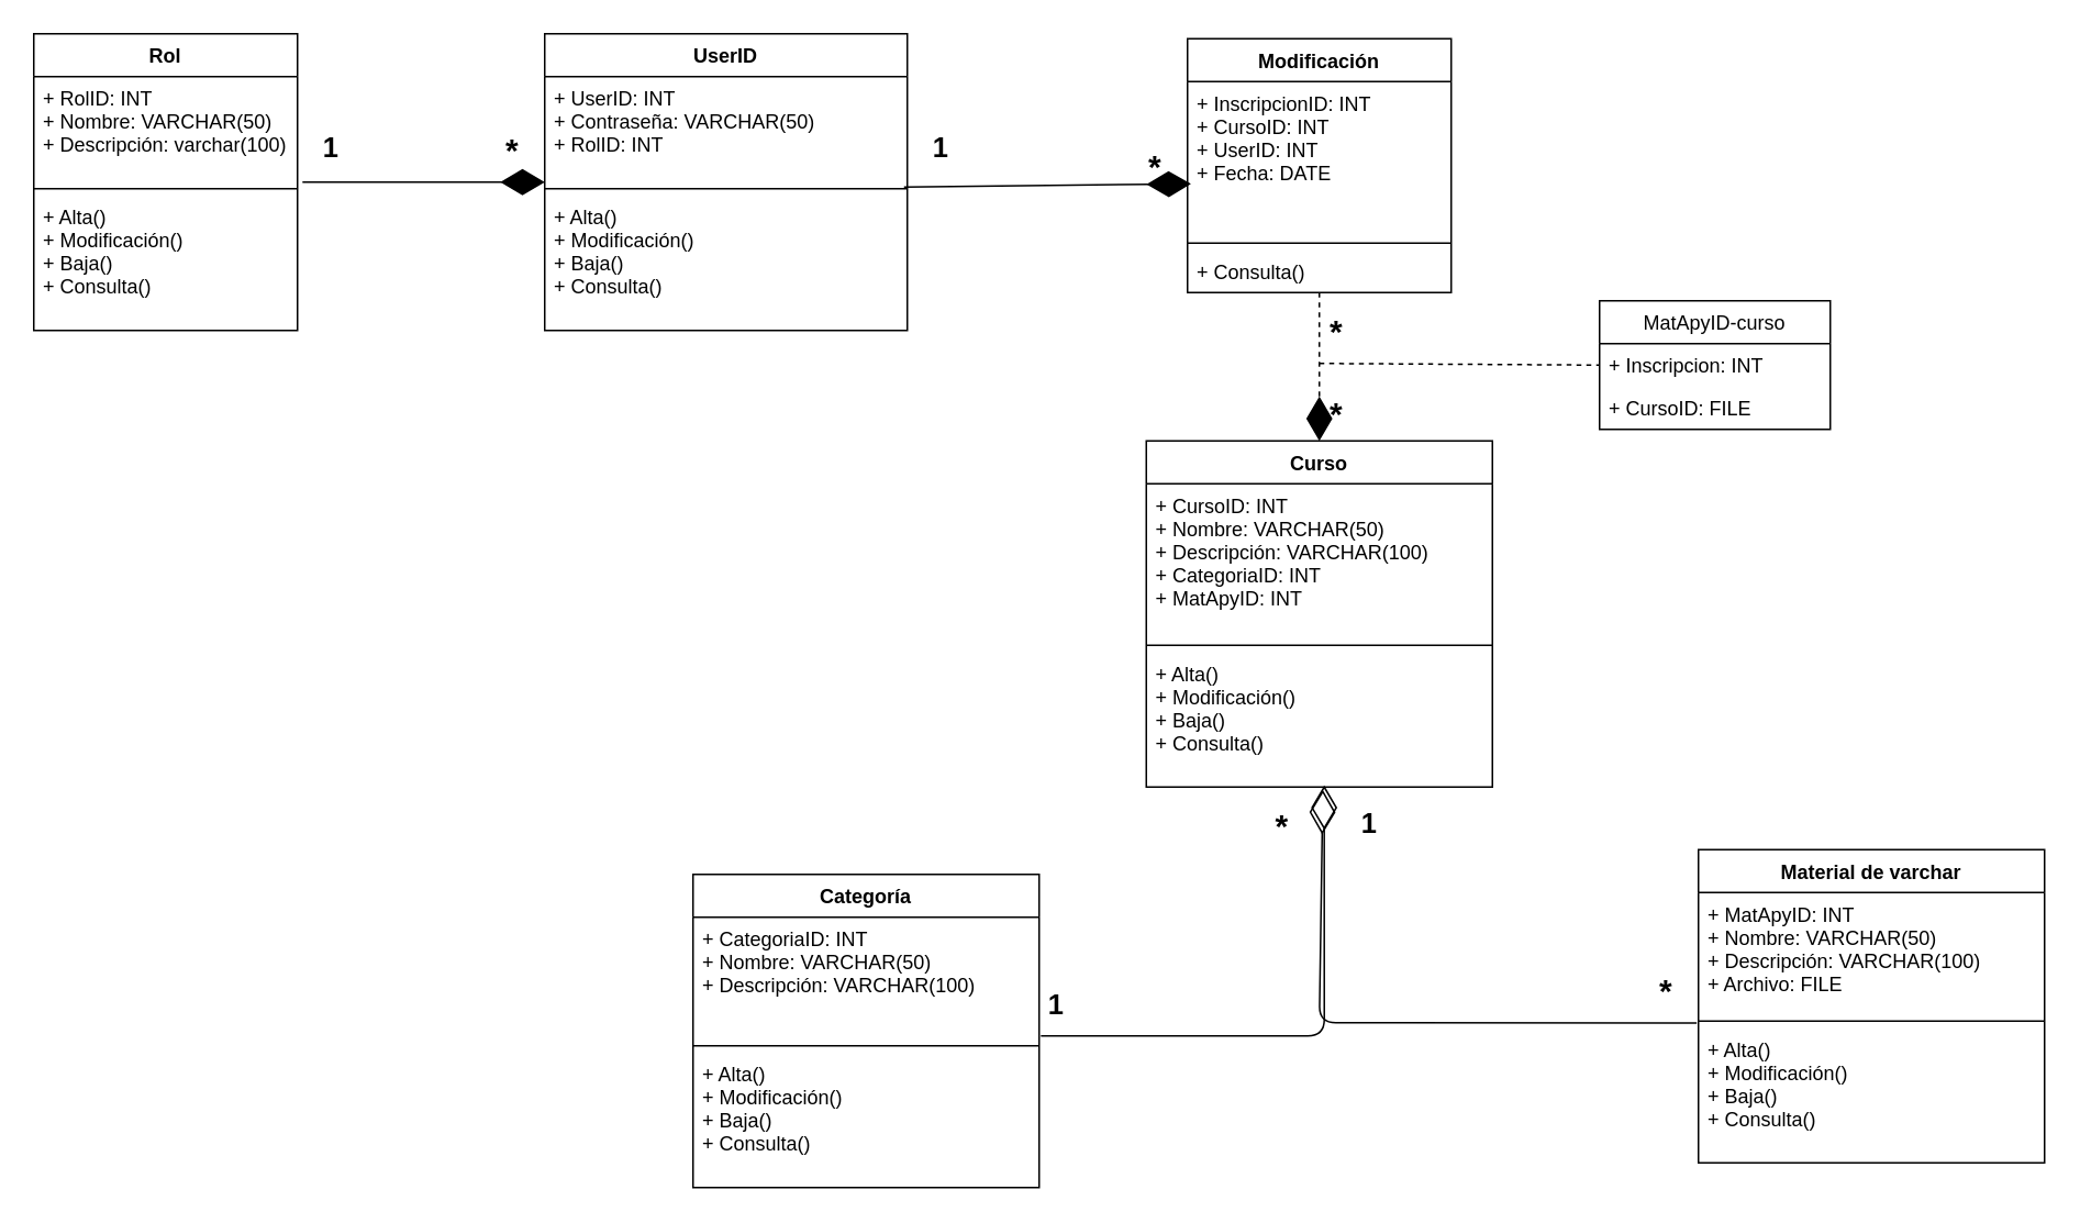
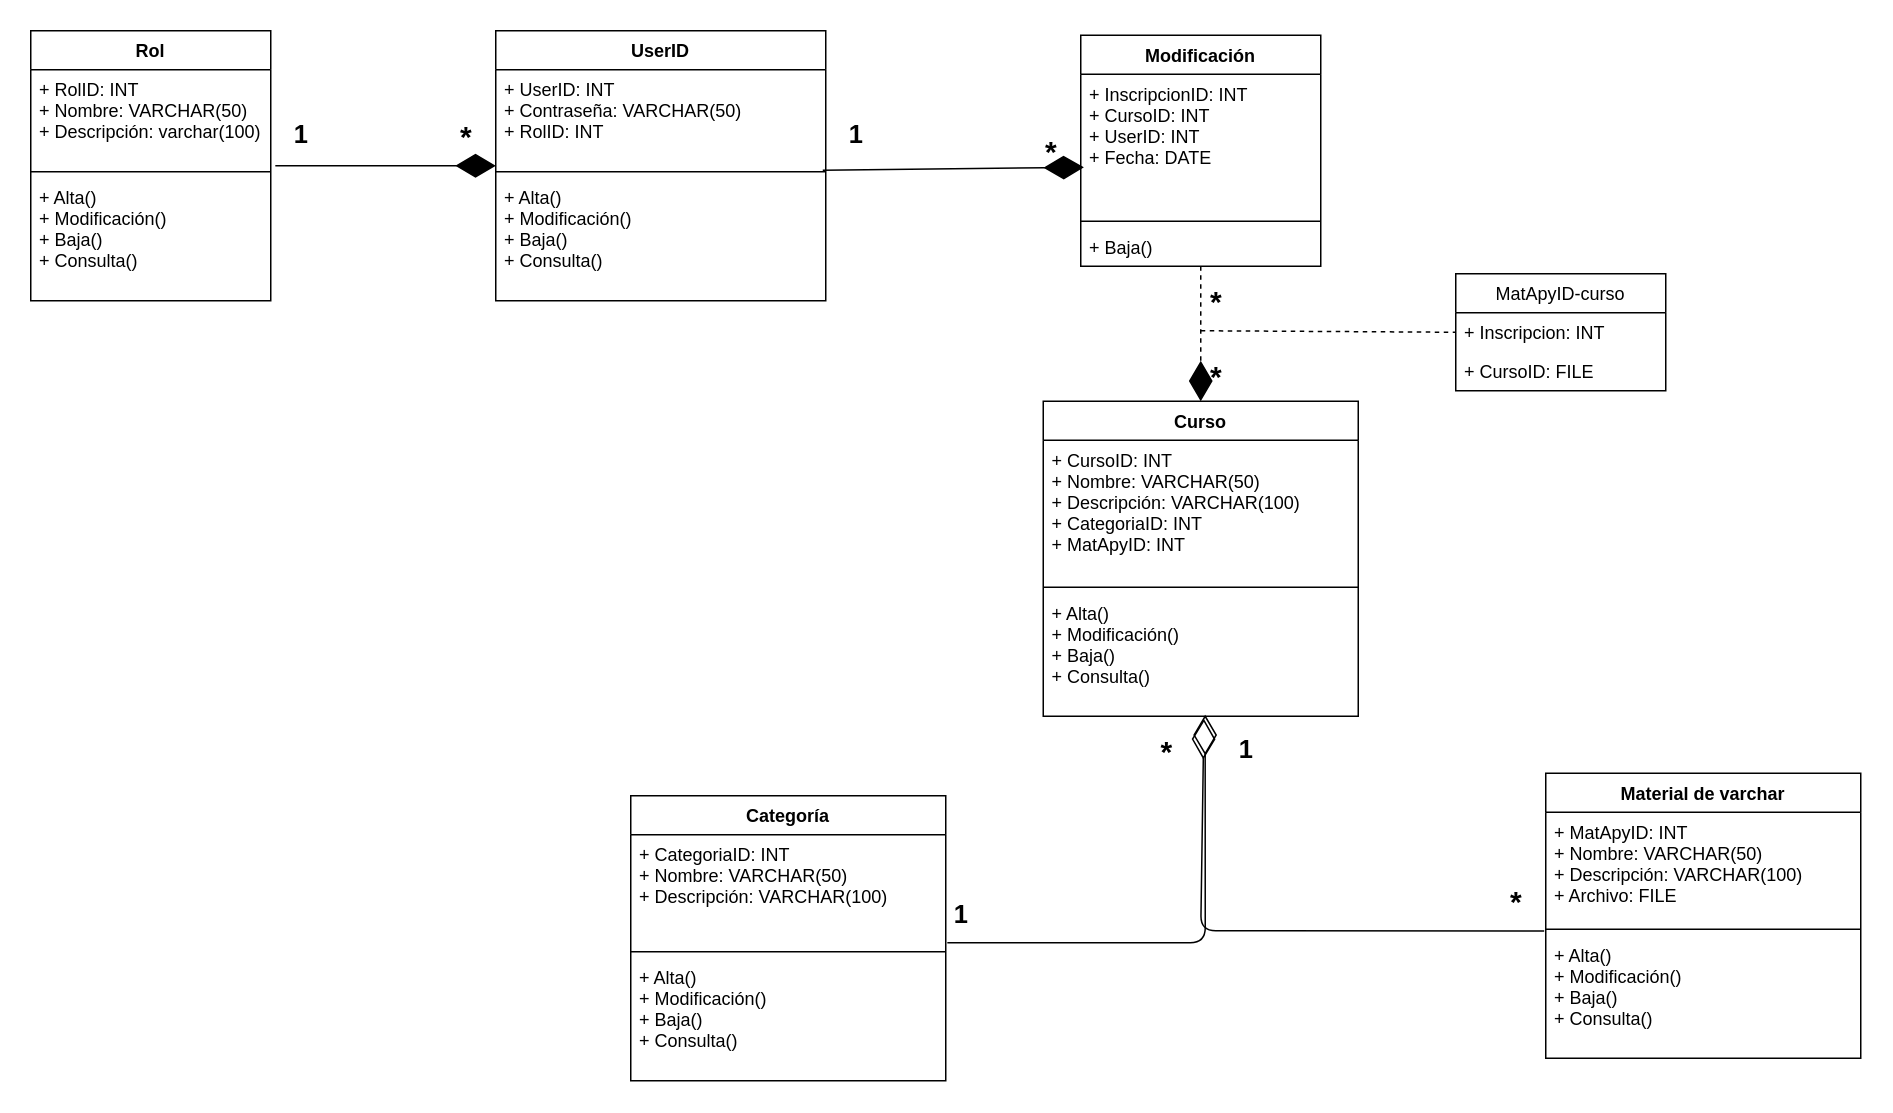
  <mxCell id="0" />
  <mxCell id="1" parent="0" />
  <mxCell id="2" value="Rol" style="swimlane;fontStyle=1;align=center;verticalAlign=top;childLayout=stackLayout;horizontal=1;startSize=26;horizontalStack=0;resizeParent=1;resizeParentMax=0;resizeLast=0;collapsible=1;marginBottom=0;" parent="1" vertex="1"><mxGeometry x="20" y="20" width="160" height="180" as="geometry" /></mxCell>
  <mxCell id="3" value="+ RolID: INT&#10;+ Nombre: VARCHAR(50)&#10;+ Descripción: varchar(100)&#10;&#10;" style="text;strokeColor=none;fillColor=none;align=left;verticalAlign=top;spacingLeft=4;spacingRight=4;overflow=hidden;rotatable=0;points=[[0,0.5],[1,0.5]];portConstraint=eastwest;" parent="2" vertex="1"><mxGeometry y="26" width="160" height="64" as="geometry" /></mxCell>
  <mxCell id="4" value="" style="line;strokeWidth=1;fillColor=none;align=left;verticalAlign=middle;spacingTop=-1;spacingLeft=3;spacingRight=3;rotatable=0;labelPosition=right;points=[];portConstraint=eastwest;" parent="2" vertex="1"><mxGeometry y="90" width="160" height="8" as="geometry" /></mxCell>
  <mxCell id="5" value="+ Alta()&#10;+ Modificación()&#10;+ Baja()&#10;+ Consulta()&#10;" style="text;strokeColor=none;fillColor=none;align=left;verticalAlign=top;spacingLeft=4;spacingRight=4;overflow=hidden;rotatable=0;points=[[0,0.5],[1,0.5]];portConstraint=eastwest;" parent="2" vertex="1"><mxGeometry y="98" width="160" height="82" as="geometry" /></mxCell>
  <mxCell id="6" value="UserID" style="swimlane;fontStyle=1;align=center;verticalAlign=top;childLayout=stackLayout;horizontal=1;startSize=26;horizontalStack=0;resizeParent=1;resizeParentMax=0;resizeLast=0;collapsible=1;marginBottom=0;" parent="1" vertex="1"><mxGeometry x="330" y="20" width="220" height="180" as="geometry" /></mxCell>
  <mxCell id="7" value="+ UserID: INT&#10;+ Contraseña: VARCHAR(50)&#10;+ RolID: INT" style="text;strokeColor=none;fillColor=none;align=left;verticalAlign=top;spacingLeft=4;spacingRight=4;overflow=hidden;rotatable=0;points=[[0,0.5],[1,0.5]];portConstraint=eastwest;" parent="6" vertex="1"><mxGeometry y="26" width="220" height="64" as="geometry" /></mxCell>
  <mxCell id="8" value="" style="line;strokeWidth=1;fillColor=none;align=left;verticalAlign=middle;spacingTop=-1;spacingLeft=3;spacingRight=3;rotatable=0;labelPosition=right;points=[];portConstraint=eastwest;" parent="6" vertex="1"><mxGeometry y="90" width="220" height="8" as="geometry" /></mxCell>
  <mxCell id="9" value="+ Alta()&#10;+ Modificación()&#10;+ Baja()&#10;+ Consulta()" style="text;strokeColor=none;fillColor=none;align=left;verticalAlign=top;spacingLeft=4;spacingRight=4;overflow=hidden;rotatable=0;points=[[0,0.5],[1,0.5]];portConstraint=eastwest;" parent="6" vertex="1"><mxGeometry y="98" width="220" height="82" as="geometry" /></mxCell>
  <mxCell id="10" value="Modificación" style="swimlane;fontStyle=1;align=center;verticalAlign=top;childLayout=stackLayout;horizontal=1;startSize=26;horizontalStack=0;resizeParent=1;resizeParentMax=0;resizeLast=0;collapsible=1;marginBottom=0;" parent="1" vertex="1"><mxGeometry x="720" y="23" width="160" height="154" as="geometry" /></mxCell>
  <mxCell id="11" value="+ InscripcionID: INT&#10;+ CursoID: INT&#10;+ UserID: INT&#10;+ Fecha: DATE" style="text;strokeColor=none;fillColor=none;align=left;verticalAlign=top;spacingLeft=4;spacingRight=4;overflow=hidden;rotatable=0;points=[[0,0.5],[1,0.5]];portConstraint=eastwest;" parent="10" vertex="1"><mxGeometry y="26" width="160" height="94" as="geometry" /></mxCell>
  <mxCell id="12" value="" style="line;strokeWidth=1;fillColor=none;align=left;verticalAlign=middle;spacingTop=-1;spacingLeft=3;spacingRight=3;rotatable=0;labelPosition=right;points=[];portConstraint=eastwest;" parent="10" vertex="1"><mxGeometry y="120" width="160" height="8" as="geometry" /></mxCell>
- <mxCell id="13" value="+ Consulta()" style="text;strokeColor=none;fillColor=none;align=left;verticalAlign=top;spacingLeft=4;spacingRight=4;overflow=hidden;rotatable=0;points=[[0,0.5],[1,0.5]];portConstraint=eastwest;" parent="10" vertex="1"><mxGeometry y="128" width="160" height="26" as="geometry" /></mxCell>
+ <mxCell id="13" value="+ Baja()" style="text;strokeColor=none;fillColor=none;align=left;verticalAlign=top;spacingLeft=4;spacingRight=4;overflow=hidden;rotatable=0;points=[[0,0.5],[1,0.5]];portConstraint=eastwest;" parent="10" vertex="1"><mxGeometry y="128" width="160" height="26" as="geometry" /></mxCell>
  <mxCell id="14" value="&lt;b&gt;&lt;font style=&quot;font-size: 17px&quot;&gt;1&lt;/font&gt;&lt;/b&gt;" style="text;html=1;align=center;verticalAlign=middle;resizable=0;points=[];autosize=1;" parent="1" vertex="1"><mxGeometry x="190" y="80" width="20" height="20" as="geometry" /></mxCell>
  <mxCell id="15" value="&lt;b&gt;&lt;font style=&quot;font-size: 20px&quot;&gt;*&lt;/font&gt;&lt;/b&gt;" style="text;html=1;align=center;verticalAlign=middle;resizable=0;points=[];autosize=1;" parent="1" vertex="1"><mxGeometry x="300" y="80" width="20" height="20" as="geometry" /></mxCell>
  <mxCell id="16" value="&lt;b&gt;&lt;font style=&quot;font-size: 20px&quot;&gt;*&lt;/font&gt;&lt;/b&gt;" style="text;html=1;align=center;verticalAlign=middle;resizable=0;points=[];autosize=1;" parent="1" vertex="1"><mxGeometry x="690" y="90" width="20" height="20" as="geometry" /></mxCell>
  <mxCell id="17" value="&lt;b&gt;&lt;font style=&quot;font-size: 17px&quot;&gt;1&lt;/font&gt;&lt;/b&gt;" style="text;html=1;align=center;verticalAlign=middle;resizable=0;points=[];autosize=1;" parent="1" vertex="1"><mxGeometry x="560" y="80" width="20" height="20" as="geometry" /></mxCell>
  <mxCell id="18" value="Curso" style="swimlane;fontStyle=1;align=center;verticalAlign=top;childLayout=stackLayout;horizontal=1;startSize=26;horizontalStack=0;resizeParent=1;resizeParentMax=0;resizeLast=0;collapsible=1;marginBottom=0;" parent="1" vertex="1"><mxGeometry x="695" y="267" width="210" height="210" as="geometry" /></mxCell>
  <mxCell id="19" value="+ CursoID: INT&#10;+ Nombre: VARCHAR(50)&#10;+ Descripción: VARCHAR(100)&#10;+ CategoriaID: INT&#10;+ MatApyID: INT" style="text;strokeColor=none;fillColor=none;align=left;verticalAlign=top;spacingLeft=4;spacingRight=4;overflow=hidden;rotatable=0;points=[[0,0.5],[1,0.5]];portConstraint=eastwest;" parent="18" vertex="1"><mxGeometry y="26" width="210" height="94" as="geometry" /></mxCell>
  <mxCell id="20" value="" style="line;strokeWidth=1;fillColor=none;align=left;verticalAlign=middle;spacingTop=-1;spacingLeft=3;spacingRight=3;rotatable=0;labelPosition=right;points=[];portConstraint=eastwest;" parent="18" vertex="1"><mxGeometry y="120" width="210" height="8" as="geometry" /></mxCell>
  <mxCell id="21" value="+ Alta()&#10;+ Modificación()&#10;+ Baja()&#10;+ Consulta()" style="text;strokeColor=none;fillColor=none;align=left;verticalAlign=top;spacingLeft=4;spacingRight=4;overflow=hidden;rotatable=0;points=[[0,0.5],[1,0.5]];portConstraint=eastwest;" parent="18" vertex="1"><mxGeometry y="128" width="210" height="82" as="geometry" /></mxCell>
  <mxCell id="22" value="&lt;b&gt;&lt;font style=&quot;font-size: 20px&quot;&gt;*&lt;/font&gt;&lt;/b&gt;" style="text;html=1;align=center;verticalAlign=middle;resizable=0;points=[];autosize=1;" parent="1" vertex="1"><mxGeometry x="800" y="190" width="20" height="20" as="geometry" /></mxCell>
  <mxCell id="23" value="&lt;b&gt;&lt;font style=&quot;font-size: 20px&quot;&gt;*&lt;/font&gt;&lt;/b&gt;" style="text;html=1;align=center;verticalAlign=middle;resizable=0;points=[];autosize=1;" parent="1" vertex="1"><mxGeometry x="800" y="240" width="20" height="20" as="geometry" /></mxCell>
  <mxCell id="24" value="Categoría" style="swimlane;fontStyle=1;align=center;verticalAlign=top;childLayout=stackLayout;horizontal=1;startSize=26;horizontalStack=0;resizeParent=1;resizeParentMax=0;resizeLast=0;collapsible=1;marginBottom=0;" parent="1" vertex="1"><mxGeometry x="420" y="530" width="210" height="190" as="geometry" /></mxCell>
  <mxCell id="25" value="+ CategoriaID: INT&#10;+ Nombre: VARCHAR(50)&#10;+ Descripción: VARCHAR(100)&#10;" style="text;strokeColor=none;fillColor=none;align=left;verticalAlign=top;spacingLeft=4;spacingRight=4;overflow=hidden;rotatable=0;points=[[0,0.5],[1,0.5]];portConstraint=eastwest;" parent="24" vertex="1"><mxGeometry y="26" width="210" height="74" as="geometry" /></mxCell>
  <mxCell id="26" value="" style="line;strokeWidth=1;fillColor=none;align=left;verticalAlign=middle;spacingTop=-1;spacingLeft=3;spacingRight=3;rotatable=0;labelPosition=right;points=[];portConstraint=eastwest;" parent="24" vertex="1"><mxGeometry y="100" width="210" height="8" as="geometry" /></mxCell>
  <mxCell id="27" value="+ Alta()&#10;+ Modificación()&#10;+ Baja()&#10;+ Consulta()" style="text;strokeColor=none;fillColor=none;align=left;verticalAlign=top;spacingLeft=4;spacingRight=4;overflow=hidden;rotatable=0;points=[[0,0.5],[1,0.5]];portConstraint=eastwest;" parent="24" vertex="1"><mxGeometry y="108" width="210" height="82" as="geometry" /></mxCell>
  <mxCell id="28" value="&lt;b&gt;&lt;font style=&quot;font-size: 17px&quot;&gt;1&lt;/font&gt;&lt;/b&gt;" style="text;html=1;align=center;verticalAlign=middle;resizable=0;points=[];autosize=1;" parent="1" vertex="1"><mxGeometry x="630" y="600" width="20" height="20" as="geometry" /></mxCell>
  <mxCell id="29" value="&lt;b&gt;&lt;font style=&quot;font-size: 20px&quot;&gt;*&lt;/font&gt;&lt;/b&gt;" style="text;html=1;align=center;verticalAlign=middle;resizable=0;points=[];autosize=1;" parent="1" vertex="1"><mxGeometry x="767" y="490" width="20" height="20" as="geometry" /></mxCell>
  <mxCell id="30" value="Material de varchar" style="swimlane;fontStyle=1;align=center;verticalAlign=top;childLayout=stackLayout;horizontal=1;startSize=26;horizontalStack=0;resizeParent=1;resizeParentMax=0;resizeLast=0;collapsible=1;marginBottom=0;" parent="1" vertex="1"><mxGeometry x="1030" y="515" width="210" height="190" as="geometry" /></mxCell>
  <mxCell id="31" value="+ MatApyID: INT&#10;+ Nombre: VARCHAR(50)&#10;+ Descripción: VARCHAR(100)&#10;+ Archivo: FILE" style="text;strokeColor=none;fillColor=none;align=left;verticalAlign=top;spacingLeft=4;spacingRight=4;overflow=hidden;rotatable=0;points=[[0,0.5],[1,0.5]];portConstraint=eastwest;" parent="30" vertex="1"><mxGeometry y="26" width="210" height="74" as="geometry" /></mxCell>
  <mxCell id="32" value="" style="line;strokeWidth=1;fillColor=none;align=left;verticalAlign=middle;spacingTop=-1;spacingLeft=3;spacingRight=3;rotatable=0;labelPosition=right;points=[];portConstraint=eastwest;" parent="30" vertex="1"><mxGeometry y="100" width="210" height="8" as="geometry" /></mxCell>
  <mxCell id="33" value="+ Alta()&#10;+ Modificación()&#10;+ Baja()&#10;+ Consulta()" style="text;strokeColor=none;fillColor=none;align=left;verticalAlign=top;spacingLeft=4;spacingRight=4;overflow=hidden;rotatable=0;points=[[0,0.5],[1,0.5]];portConstraint=eastwest;" parent="30" vertex="1"><mxGeometry y="108" width="210" height="82" as="geometry" /></mxCell>
  <mxCell id="34" value="" style="endArrow=diamondThin;endFill=1;endSize=24;html=1;exitX=1.019;exitY=1;exitDx=0;exitDy=0;exitPerimeter=0;entryX=0;entryY=1;entryDx=0;entryDy=0;entryPerimeter=0;" parent="1" source="3" target="7" edge="1"><mxGeometry width="160" relative="1" as="geometry"><mxPoint x="210" y="249.5" as="sourcePoint" /><mxPoint x="370" y="249.5" as="targetPoint" /></mxGeometry></mxCell>
  <mxCell id="35" value="" style="endArrow=diamondThin;endFill=1;endSize=24;html=1;exitX=0.991;exitY=-0.061;exitDx=0;exitDy=0;exitPerimeter=0;entryX=0.013;entryY=0.66;entryDx=0;entryDy=0;entryPerimeter=0;" parent="1" source="9" target="11" edge="1"><mxGeometry width="160" relative="1" as="geometry"><mxPoint x="563.04" y="200" as="sourcePoint" /><mxPoint x="710" y="200" as="targetPoint" /></mxGeometry></mxCell>
  <mxCell id="36" value="MatApyID-curso" style="swimlane;fontStyle=0;childLayout=stackLayout;horizontal=1;startSize=26;fillColor=none;horizontalStack=0;resizeParent=1;resizeParentMax=0;resizeLast=0;collapsible=1;marginBottom=0;" parent="1" vertex="1"><mxGeometry x="970" y="182" width="140" height="78" as="geometry" /></mxCell>
  <mxCell id="37" value="+ Inscripcion: INT" style="text;strokeColor=none;fillColor=none;align=left;verticalAlign=top;spacingLeft=4;spacingRight=4;overflow=hidden;rotatable=0;points=[[0,0.5],[1,0.5]];portConstraint=eastwest;" parent="36" vertex="1"><mxGeometry y="26" width="140" height="26" as="geometry" /></mxCell>
  <mxCell id="38" value="+ CursoID: FILE" style="text;strokeColor=none;fillColor=none;align=left;verticalAlign=top;spacingLeft=4;spacingRight=4;overflow=hidden;rotatable=0;points=[[0,0.5],[1,0.5]];portConstraint=eastwest;" parent="36" vertex="1"><mxGeometry y="52" width="140" height="26" as="geometry" /></mxCell>
  <mxCell id="39" value="" style="endArrow=none;dashed=1;html=1;entryX=0;entryY=0.5;entryDx=0;entryDy=0;" parent="1" target="37" edge="1"><mxGeometry width="50" height="50" relative="1" as="geometry"><mxPoint x="800" y="220" as="sourcePoint" /><mxPoint x="1040" y="300" as="targetPoint" /></mxGeometry></mxCell>
  <mxCell id="40" value="" style="endArrow=diamondThin;endFill=1;endSize=24;html=1;entryX=0.5;entryY=0;entryDx=0;entryDy=0;dashed=1;" parent="1" source="13" target="18" edge="1"><mxGeometry width="160" relative="1" as="geometry"><mxPoint x="570" y="220" as="sourcePoint" /><mxPoint x="730" y="220" as="targetPoint" /></mxGeometry></mxCell>
  <mxCell id="41" value="" style="endArrow=diamondThin;endFill=0;endSize=24;html=1;entryX=0.514;entryY=0.988;entryDx=0;entryDy=0;entryPerimeter=0;exitX=1.005;exitY=0.973;exitDx=0;exitDy=0;exitPerimeter=0;" parent="1" source="25" target="21" edge="1"><mxGeometry width="160" relative="1" as="geometry"><mxPoint x="690" y="630" as="sourcePoint" /><mxPoint x="850" y="630" as="targetPoint" /><Array as="points"><mxPoint x="803" y="628" /></Array></mxGeometry></mxCell>
  <mxCell id="42" value="" style="endArrow=diamondThin;endFill=0;endSize=24;html=1;entryX=0.51;entryY=1.022;entryDx=0;entryDy=0;entryPerimeter=0;exitX=-0.005;exitY=-0.034;exitDx=0;exitDy=0;exitPerimeter=0;" parent="1" source="33" target="21" edge="1"><mxGeometry width="160" relative="1" as="geometry"><mxPoint x="830" y="600" as="sourcePoint" /><mxPoint x="990" y="600" as="targetPoint" /><Array as="points"><mxPoint x="800" y="620" /></Array></mxGeometry></mxCell>
  <mxCell id="43" value="&lt;b&gt;&lt;font style=&quot;font-size: 20px&quot;&gt;*&lt;/font&gt;&lt;/b&gt;" style="text;html=1;align=center;verticalAlign=middle;resizable=0;points=[];autosize=1;" vertex="1" parent="1"><mxGeometry x="1000" y="590" width="20" height="20" as="geometry" /></mxCell>
  <mxCell id="44" value="&lt;b&gt;&lt;font style=&quot;font-size: 17px&quot;&gt;1&lt;/font&gt;&lt;/b&gt;" style="text;html=1;align=center;verticalAlign=middle;resizable=0;points=[];autosize=1;" vertex="1" parent="1"><mxGeometry x="820" y="490" width="20" height="20" as="geometry" /></mxCell>
